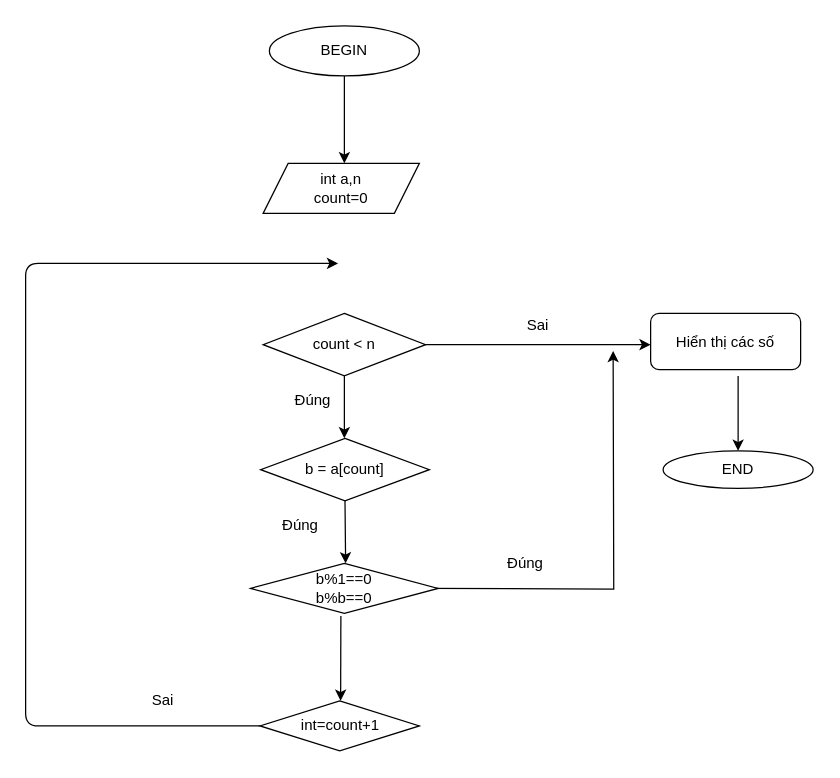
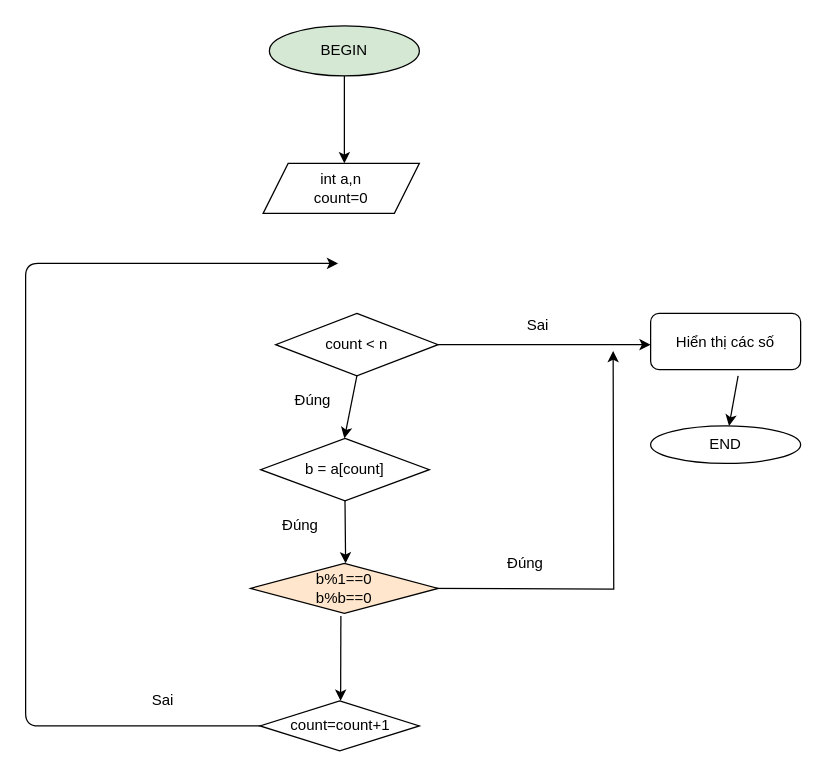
  <mxCell id="0" />
  <mxCell id="1" parent="0" />
- <mxCell id="2" value="BEGIN" style="ellipse;whiteSpace=wrap;html=1;" parent="1" vertex="1"><mxGeometry x="215" y="20" width="120" height="40" as="geometry" /></mxCell>
+ <mxCell id="2" value="BEGIN" style="ellipse;whiteSpace=wrap;html=1;fillColor=#d5e8d4;" parent="1" vertex="1"><mxGeometry x="215" y="20" width="120" height="40" as="geometry" /></mxCell>
  <mxCell id="3" value="" style="endArrow=classic;html=1;exitX=0.5;exitY=1;exitDx=0;exitDy=0;" parent="1" source="2" edge="1"><mxGeometry width="50" height="50" relative="1" as="geometry"><mxPoint x="220" y="290" as="sourcePoint" /><mxPoint x="275" y="130" as="targetPoint" /></mxGeometry></mxCell>
  <mxCell id="4" value="int a,n&lt;br&gt;count=0" style="shape=parallelogram;perimeter=parallelogramPerimeter;whiteSpace=wrap;html=1;fixedSize=1;" parent="1" vertex="1"><mxGeometry x="210" y="130" width="125" height="40" as="geometry" /></mxCell>
- <mxCell id="5" value="count &amp;lt; n" style="rhombus;whiteSpace=wrap;html=1;" parent="1" vertex="1"><mxGeometry x="210" y="250" width="130" height="50" as="geometry" /></mxCell>
+ <mxCell id="5" value="count &amp;lt; n" style="rhombus;whiteSpace=wrap;html=1;" parent="1" vertex="1"><mxGeometry x="220" y="250" width="130" height="50" as="geometry" /></mxCell>
  <mxCell id="6" value="" style="endArrow=classic;html=1;exitX=0.5;exitY=1;exitDx=0;exitDy=0;" parent="1" source="5" edge="1"><mxGeometry width="50" height="50" relative="1" as="geometry"><mxPoint x="220" y="280" as="sourcePoint" /><mxPoint x="275" y="350" as="targetPoint" /></mxGeometry></mxCell>
  <mxCell id="7" value="b = a[count]" style="rhombus;whiteSpace=wrap;html=1;" parent="1" vertex="1"><mxGeometry x="208" y="350" width="135" height="50" as="geometry" /></mxCell>
  <mxCell id="8" value="" style="endArrow=classic;html=1;exitX=0.5;exitY=1;exitDx=0;exitDy=0;" parent="1" source="7" edge="1"><mxGeometry width="50" height="50" relative="1" as="geometry"><mxPoint x="220" y="280" as="sourcePoint" /><mxPoint x="276" y="450" as="targetPoint" /></mxGeometry></mxCell>
  <mxCell id="9" style="edgeStyle=orthogonalEdgeStyle;rounded=0;orthogonalLoop=1;jettySize=auto;html=1;" edge="1" parent="1"><mxGeometry relative="1" as="geometry"><mxPoint x="490" y="280" as="targetPoint" /><mxPoint x="340" y="470" as="sourcePoint" /></mxGeometry></mxCell>
  <mxCell id="10" value="" style="endArrow=classic;html=1;exitX=0;exitY=0.5;exitDx=0;exitDy=0;" parent="1" source="21" edge="1"><mxGeometry width="50" height="50" relative="1" as="geometry"><mxPoint x="215" y="575" as="sourcePoint" /><mxPoint x="270" y="210" as="targetPoint" /><Array as="points"><mxPoint x="20" y="580" /><mxPoint x="20" y="210" /></Array></mxGeometry></mxCell>
  <mxCell id="11" value="" style="endArrow=classic;html=1;exitX=1;exitY=0.5;exitDx=0;exitDy=0;" parent="1" source="5" edge="1"><mxGeometry width="50" height="50" relative="1" as="geometry"><mxPoint x="220" y="410" as="sourcePoint" /><mxPoint x="520" y="275" as="targetPoint" /></mxGeometry></mxCell>
  <mxCell id="12" value="Hiển thị các số" style="rounded=1;whiteSpace=wrap;html=1;" parent="1" vertex="1"><mxGeometry x="520" y="250" width="120" height="45" as="geometry" /></mxCell>
  <mxCell id="13" value="" style="endArrow=classic;html=1;" parent="1" target="14" edge="1"><mxGeometry width="50" height="50" relative="1" as="geometry"><mxPoint x="590" y="300" as="sourcePoint" /><mxPoint x="590" y="400" as="targetPoint" /></mxGeometry></mxCell>
- <mxCell id="14" value="END" style="ellipse;whiteSpace=wrap;html=1;" parent="1" vertex="1"><mxGeometry x="530" y="360" width="120" height="30" as="geometry" /></mxCell>
+ <mxCell id="14" value="END" style="ellipse;whiteSpace=wrap;html=1;" parent="1" vertex="1"><mxGeometry x="520" y="340" width="120" height="30" as="geometry" /></mxCell>
  <mxCell id="15" value="Sai" style="text;html=1;strokeColor=none;fillColor=none;align=center;verticalAlign=middle;whiteSpace=wrap;rounded=0;" parent="1" vertex="1"><mxGeometry x="110" y="550" width="40" height="20" as="geometry" /></mxCell>
  <mxCell id="16" value="Đúng" style="text;html=1;strokeColor=none;fillColor=none;align=center;verticalAlign=middle;whiteSpace=wrap;rounded=0;" parent="1" vertex="1"><mxGeometry x="230" y="310" width="40" height="20" as="geometry" /></mxCell>
  <mxCell id="17" value="Đúng" style="text;html=1;strokeColor=none;fillColor=none;align=center;verticalAlign=middle;whiteSpace=wrap;rounded=0;" parent="1" vertex="1"><mxGeometry x="220" y="410" width="40" height="20" as="geometry" /></mxCell>
  <mxCell id="18" value="Sai" style="text;html=1;strokeColor=none;fillColor=none;align=center;verticalAlign=middle;whiteSpace=wrap;rounded=0;" parent="1" vertex="1"><mxGeometry x="410" y="250" width="40" height="20" as="geometry" /></mxCell>
  <mxCell id="19" value="" style="endArrow=classic;html=1;exitX=0.435;exitY=1.054;exitDx=0;exitDy=0;exitPerimeter=0;" edge="1" parent="1"><mxGeometry width="50" height="50" relative="1" as="geometry"><mxPoint x="272.2" y="492.16" as="sourcePoint" /><mxPoint x="272" y="560" as="targetPoint" /></mxGeometry></mxCell>
  <mxCell id="20" value="Đúng" style="text;html=1;strokeColor=none;fillColor=none;align=center;verticalAlign=middle;whiteSpace=wrap;rounded=0;" vertex="1" parent="1"><mxGeometry x="400" y="440" width="40" height="20" as="geometry" /></mxCell>
- <mxCell id="21" value="int=count+1" style="rhombus;whiteSpace=wrap;html=1;" vertex="1" parent="1"><mxGeometry x="207.5" y="560" width="127.5" height="40" as="geometry" /></mxCell>
- <mxCell id="22" value="b%1==0&lt;br&gt;b%b==0" style="rhombus;whiteSpace=wrap;html=1;" vertex="1" parent="1"><mxGeometry x="200" y="450" width="150" height="40" as="geometry" /></mxCell>
+ <mxCell id="21" value="count=count+1" style="rhombus;whiteSpace=wrap;html=1;" vertex="1" parent="1"><mxGeometry x="207.5" y="560" width="127.5" height="40" as="geometry" /></mxCell>
+ <mxCell id="22" value="b%1==0&lt;br&gt;b%b==0" style="rhombus;whiteSpace=wrap;html=1;fillColor=#ffe6cc;" vertex="1" parent="1"><mxGeometry x="200" y="450" width="150" height="40" as="geometry" /></mxCell>
